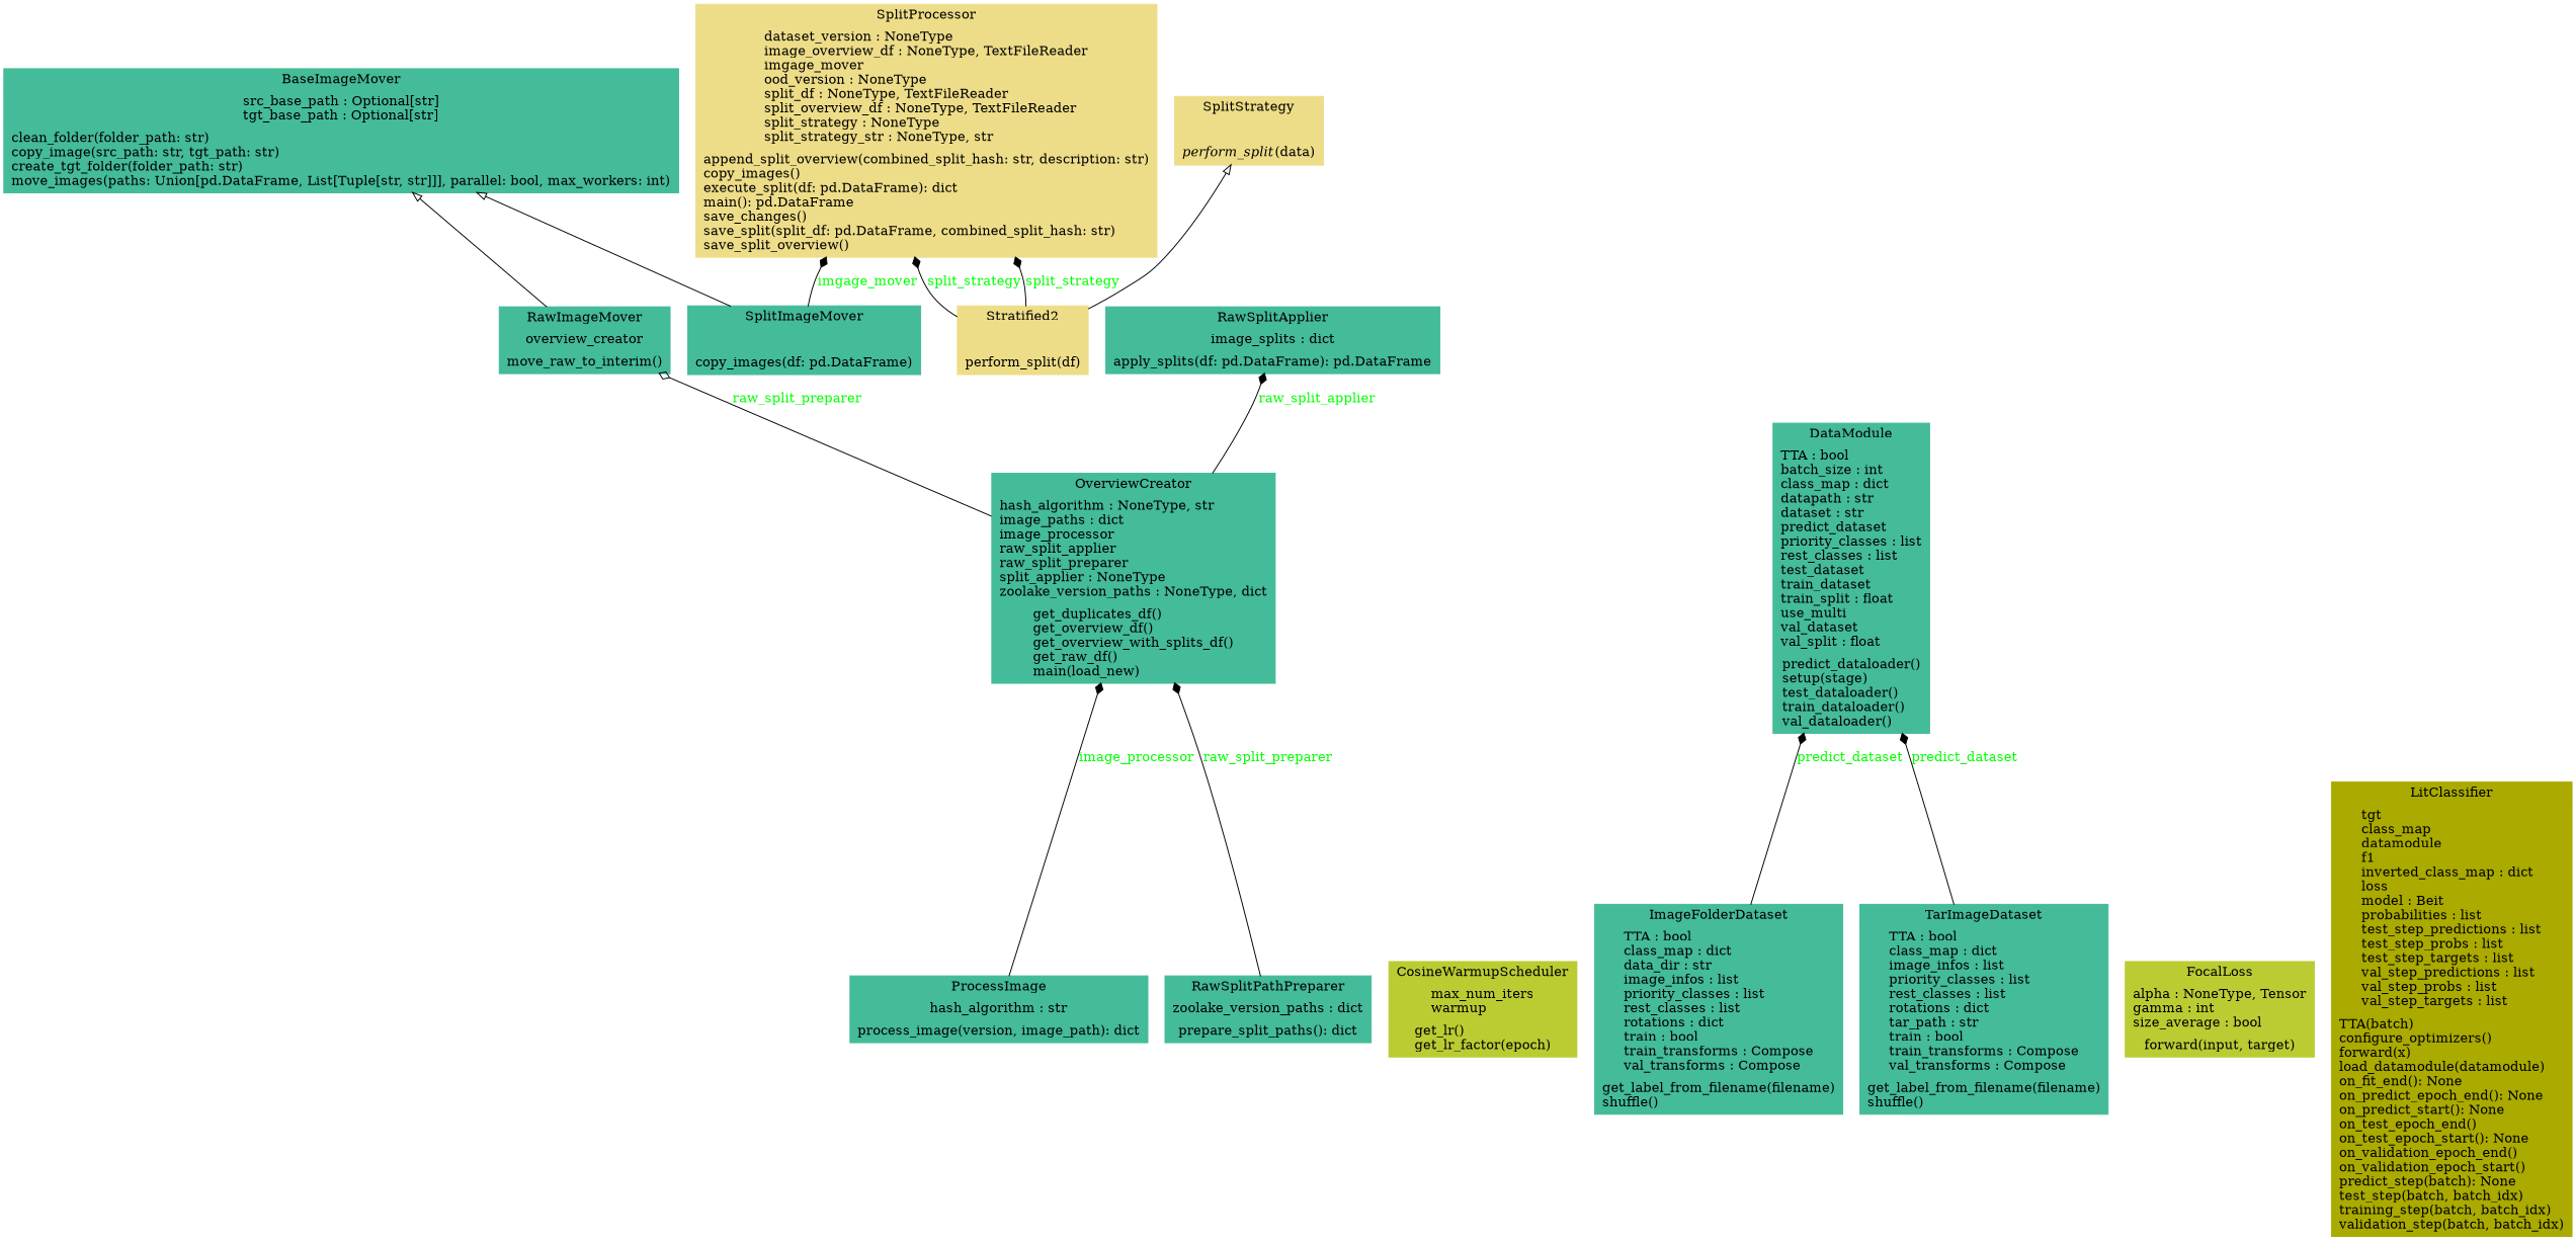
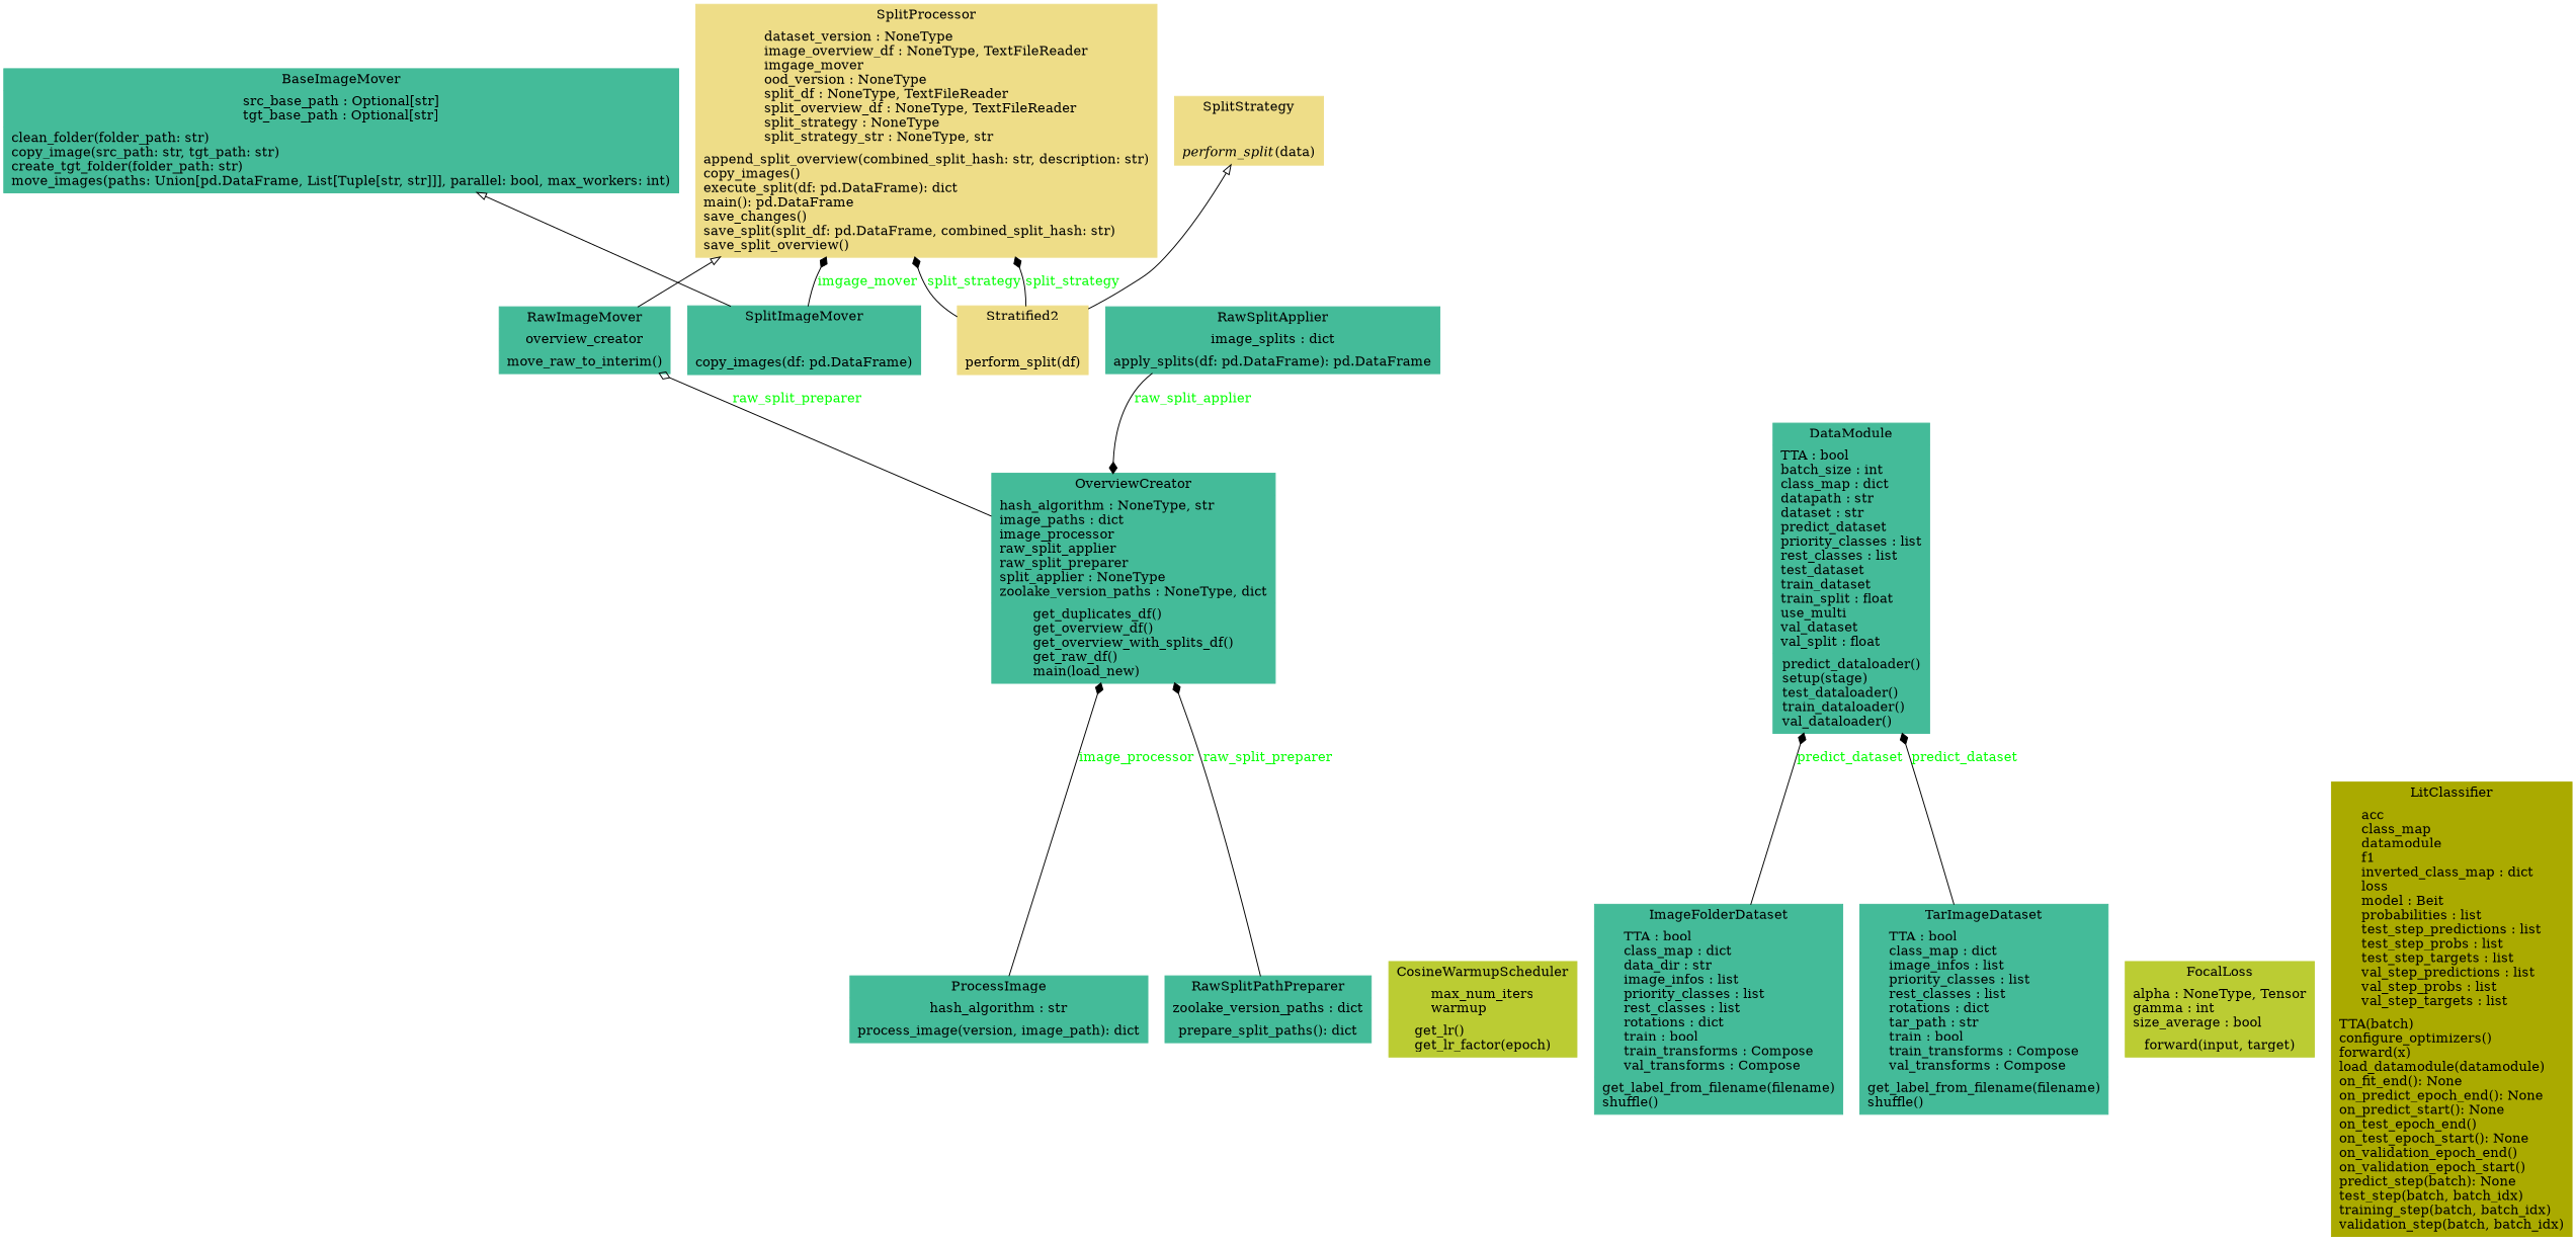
  digraph {
    rankdir=BT
    node [color="#44BB99" fontcolor=black shape=record style=filled]
    edge [arrowhead=diamond arrowtail=none fontcolor=green style=solid]
    n1 [label=<{BaseImageMover|src_base_path : Optional[str]<br ALIGN="LEFT"/>tgt_base_path : Optional[str]<br ALIGN="LEFT"/>|clean_folder(folder_path: str)<br ALIGN="LEFT"/>copy_image(src_path: str, tgt_path: str)<br ALIGN="LEFT"/>create_tgt_folder(folder_path: str)<br ALIGN="LEFT"/>move_images(paths: Union[pd.DataFrame, List[Tuple[str, str]]], parallel: bool, max_workers: int)<br ALIGN="LEFT"/>}>]
    n2 [color="#BBCC33" label=<{CosineWarmupScheduler|max_num_iters<br ALIGN="LEFT"/>warmup<br ALIGN="LEFT"/>|get_lr()<br ALIGN="LEFT"/>get_lr_factor(epoch)<br ALIGN="LEFT"/>}>]
    n3 [label=<{DataModule|TTA : bool<br ALIGN="LEFT"/>batch_size : int<br ALIGN="LEFT"/>class_map : dict<br ALIGN="LEFT"/>datapath : str<br ALIGN="LEFT"/>dataset : str<br ALIGN="LEFT"/>predict_dataset<br ALIGN="LEFT"/>priority_classes : list<br ALIGN="LEFT"/>rest_classes : list<br ALIGN="LEFT"/>test_dataset<br ALIGN="LEFT"/>train_dataset<br ALIGN="LEFT"/>train_split : float<br ALIGN="LEFT"/>use_multi<br ALIGN="LEFT"/>val_dataset<br ALIGN="LEFT"/>val_split : float<br ALIGN="LEFT"/>|predict_dataloader()<br ALIGN="LEFT"/>setup(stage)<br ALIGN="LEFT"/>test_dataloader()<br ALIGN="LEFT"/>train_dataloader()<br ALIGN="LEFT"/>val_dataloader()<br ALIGN="LEFT"/>}>]
    n4 [color="#BBCC33" label=<{FocalLoss|alpha : NoneType, Tensor<br ALIGN="LEFT"/>gamma : int<br ALIGN="LEFT"/>size_average : bool<br ALIGN="LEFT"/>|forward(input, target)<br ALIGN="LEFT"/>}>]
    n5 [label=<{ImageFolderDataset|TTA : bool<br ALIGN="LEFT"/>class_map : dict<br ALIGN="LEFT"/>data_dir : str<br ALIGN="LEFT"/>image_infos : list<br ALIGN="LEFT"/>priority_classes : list<br ALIGN="LEFT"/>rest_classes : list<br ALIGN="LEFT"/>rotations : dict<br ALIGN="LEFT"/>train : bool<br ALIGN="LEFT"/>train_transforms : Compose<br ALIGN="LEFT"/>val_transforms : Compose<br ALIGN="LEFT"/>|get_label_from_filename(filename)<br ALIGN="LEFT"/>shuffle()<br ALIGN="LEFT"/>}>]
-   n6 [color="#AAAA00" label=<{LitClassifier|tgt<br ALIGN="LEFT"/>class_map<br ALIGN="LEFT"/>datamodule<br ALIGN="LEFT"/>f1<br ALIGN="LEFT"/>inverted_class_map : dict<br ALIGN="LEFT"/>loss<br ALIGN="LEFT"/>model : Beit<br ALIGN="LEFT"/>probabilities : list<br ALIGN="LEFT"/>test_step_predictions : list<br ALIGN="LEFT"/>test_step_probs : list<br ALIGN="LEFT"/>test_step_targets : list<br ALIGN="LEFT"/>val_step_predictions : list<br ALIGN="LEFT"/>val_step_probs : list<br ALIGN="LEFT"/>val_step_targets : list<br ALIGN="LEFT"/>|TTA(batch)<br ALIGN="LEFT"/>configure_optimizers()<br ALIGN="LEFT"/>forward(x)<br ALIGN="LEFT"/>load_datamodule(datamodule)<br ALIGN="LEFT"/>on_fit_end(): None<br ALIGN="LEFT"/>on_predict_epoch_end(): None<br ALIGN="LEFT"/>on_predict_start(): None<br ALIGN="LEFT"/>on_test_epoch_end()<br ALIGN="LEFT"/>on_test_epoch_start(): None<br ALIGN="LEFT"/>on_validation_epoch_end()<br ALIGN="LEFT"/>on_validation_epoch_start()<br ALIGN="LEFT"/>predict_step(batch): None<br ALIGN="LEFT"/>test_step(batch, batch_idx)<br ALIGN="LEFT"/>training_step(batch, batch_idx)<br ALIGN="LEFT"/>validation_step(batch, batch_idx)<br ALIGN="LEFT"/>}>]
+   n6 [color="#AAAA00" label=<{LitClassifier|acc<br ALIGN="LEFT"/>class_map<br ALIGN="LEFT"/>datamodule<br ALIGN="LEFT"/>f1<br ALIGN="LEFT"/>inverted_class_map : dict<br ALIGN="LEFT"/>loss<br ALIGN="LEFT"/>model : Beit<br ALIGN="LEFT"/>probabilities : list<br ALIGN="LEFT"/>test_step_predictions : list<br ALIGN="LEFT"/>test_step_probs : list<br ALIGN="LEFT"/>test_step_targets : list<br ALIGN="LEFT"/>val_step_predictions : list<br ALIGN="LEFT"/>val_step_probs : list<br ALIGN="LEFT"/>val_step_targets : list<br ALIGN="LEFT"/>|TTA(batch)<br ALIGN="LEFT"/>configure_optimizers()<br ALIGN="LEFT"/>forward(x)<br ALIGN="LEFT"/>load_datamodule(datamodule)<br ALIGN="LEFT"/>on_fit_end(): None<br ALIGN="LEFT"/>on_predict_epoch_end(): None<br ALIGN="LEFT"/>on_predict_start(): None<br ALIGN="LEFT"/>on_test_epoch_end()<br ALIGN="LEFT"/>on_test_epoch_start(): None<br ALIGN="LEFT"/>on_validation_epoch_end()<br ALIGN="LEFT"/>on_validation_epoch_start()<br ALIGN="LEFT"/>predict_step(batch): None<br ALIGN="LEFT"/>test_step(batch, batch_idx)<br ALIGN="LEFT"/>training_step(batch, batch_idx)<br ALIGN="LEFT"/>validation_step(batch, batch_idx)<br ALIGN="LEFT"/>}>]
    n7 [label=<{OverviewCreator|hash_algorithm : NoneType, str<br ALIGN="LEFT"/>image_paths : dict<br ALIGN="LEFT"/>image_processor<br ALIGN="LEFT"/>raw_split_applier<br ALIGN="LEFT"/>raw_split_preparer<br ALIGN="LEFT"/>split_applier : NoneType<br ALIGN="LEFT"/>zoolake_version_paths : NoneType, dict<br ALIGN="LEFT"/>|get_duplicates_df()<br ALIGN="LEFT"/>get_overview_df()<br ALIGN="LEFT"/>get_overview_with_splits_df()<br ALIGN="LEFT"/>get_raw_df()<br ALIGN="LEFT"/>main(load_new)<br ALIGN="LEFT"/>}>]
    n8 [label=<{RawImageMover|overview_creator<br ALIGN="LEFT"/>|move_raw_to_interim()<br ALIGN="LEFT"/>}>]
    n9 [label=<{ProcessImage|hash_algorithm : str<br ALIGN="LEFT"/>|process_image(version, image_path): dict<br ALIGN="LEFT"/>}>]
    n10 [label=<{RawSplitApplier|image_splits : dict<br ALIGN="LEFT"/>|apply_splits(df: pd.DataFrame): pd.DataFrame<br ALIGN="LEFT"/>}>]
    n11 [label=<{RawSplitPathPreparer|zoolake_version_paths : dict<br ALIGN="LEFT"/>|prepare_split_paths(): dict<br ALIGN="LEFT"/>}>]
    n12 [label=<{SplitImageMover|<br ALIGN="LEFT"/>|copy_images(df: pd.DataFrame)<br ALIGN="LEFT"/>}>]
    n13 [color="#EEDD88" label=<{SplitProcessor|dataset_version : NoneType<br ALIGN="LEFT"/>image_overview_df : NoneType, TextFileReader<br ALIGN="LEFT"/>imgage_mover<br ALIGN="LEFT"/>ood_version : NoneType<br ALIGN="LEFT"/>split_df : NoneType, TextFileReader<br ALIGN="LEFT"/>split_overview_df : NoneType, TextFileReader<br ALIGN="LEFT"/>split_strategy : NoneType<br ALIGN="LEFT"/>split_strategy_str : NoneType, str<br ALIGN="LEFT"/>|append_split_overview(combined_split_hash: str, description: str)<br ALIGN="LEFT"/>copy_images()<br ALIGN="LEFT"/>execute_split(df: pd.DataFrame): dict<br ALIGN="LEFT"/>main(): pd.DataFrame<br ALIGN="LEFT"/>save_changes()<br ALIGN="LEFT"/>save_split(split_df: pd.DataFrame, combined_split_hash: str)<br ALIGN="LEFT"/>save_split_overview()<br ALIGN="LEFT"/>}>]
    n14 [color="#EEDD88" label=<{SplitStrategy|<br ALIGN="LEFT"/>|<I>perform_split</I>(data)<br ALIGN="LEFT"/>}>]
    n15 [color="#EEDD88" label=<{Stratified2|<br ALIGN="LEFT"/>|perform_split(df)<br ALIGN="LEFT"/>}>]
    n16 [label=<{TarImageDataset|TTA : bool<br ALIGN="LEFT"/>class_map : dict<br ALIGN="LEFT"/>image_infos : list<br ALIGN="LEFT"/>priority_classes : list<br ALIGN="LEFT"/>rest_classes : list<br ALIGN="LEFT"/>rotations : dict<br ALIGN="LEFT"/>tar_path : str<br ALIGN="LEFT"/>train : bool<br ALIGN="LEFT"/>train_transforms : Compose<br ALIGN="LEFT"/>val_transforms : Compose<br ALIGN="LEFT"/>|get_label_from_filename(filename)<br ALIGN="LEFT"/>shuffle()<br ALIGN="LEFT"/>}>]
    n5 -> n3 [label=predict_dataset]
    n7 -> n8 [arrowhead=odiamond label=raw_split_preparer]
-   n8 -> n1 [arrowhead=empty fontcolor="" style=""]
+   n8 -> n13 [arrowhead=empty fontcolor="" style=""]
    n9 -> n7 [label=image_processor]
-   n7 -> n10 [label=raw_split_applier]
+   n10 -> n7 [label=raw_split_applier]
    n11 -> n7 [label=raw_split_preparer]
    n12 -> n1 [arrowhead=empty fontcolor="" style=""]
    n12 -> n13 [label=imgage_mover]
    n15 -> n13 [label=split_strategy]
    n15 -> n13 [label=split_strategy]
    n15 -> n14 [arrowhead=empty fontcolor="" style=""]
    n16 -> n3 [label=predict_dataset]
  }
